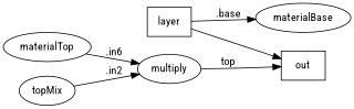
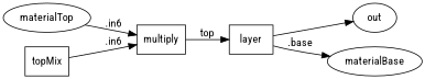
  digraph {
    fontname="Roboto Condensed"
    rankdir=LR
    node [fontname="Roboto Condensed" shape=box]
    edge [fontname="Roboto Condensed"]
    n1 [label=layer]
-   n2 [label=out]
+   n2 [label=out shape=ellipse]
    n3 [label=materialBase shape=ellipse]
-   n4 [label=multiply shape=ellipse]
+   n4 [label=multiply]
    n5 [label=materialTop shape=ellipse]
-   n6 [label=topMix shape=ellipse]
+   n6 [label=topMix]
    n1 -> n2
    n1 -> n3 [label=".base"]
-   n4 -> n2 [label=top]
+   n4 -> n1 [label=top]
    n5 -> n4 [label=".in6"]
-   n6 -> n4 [label=".in2"]
+   n6 -> n4 [label=".in6"]
  }
